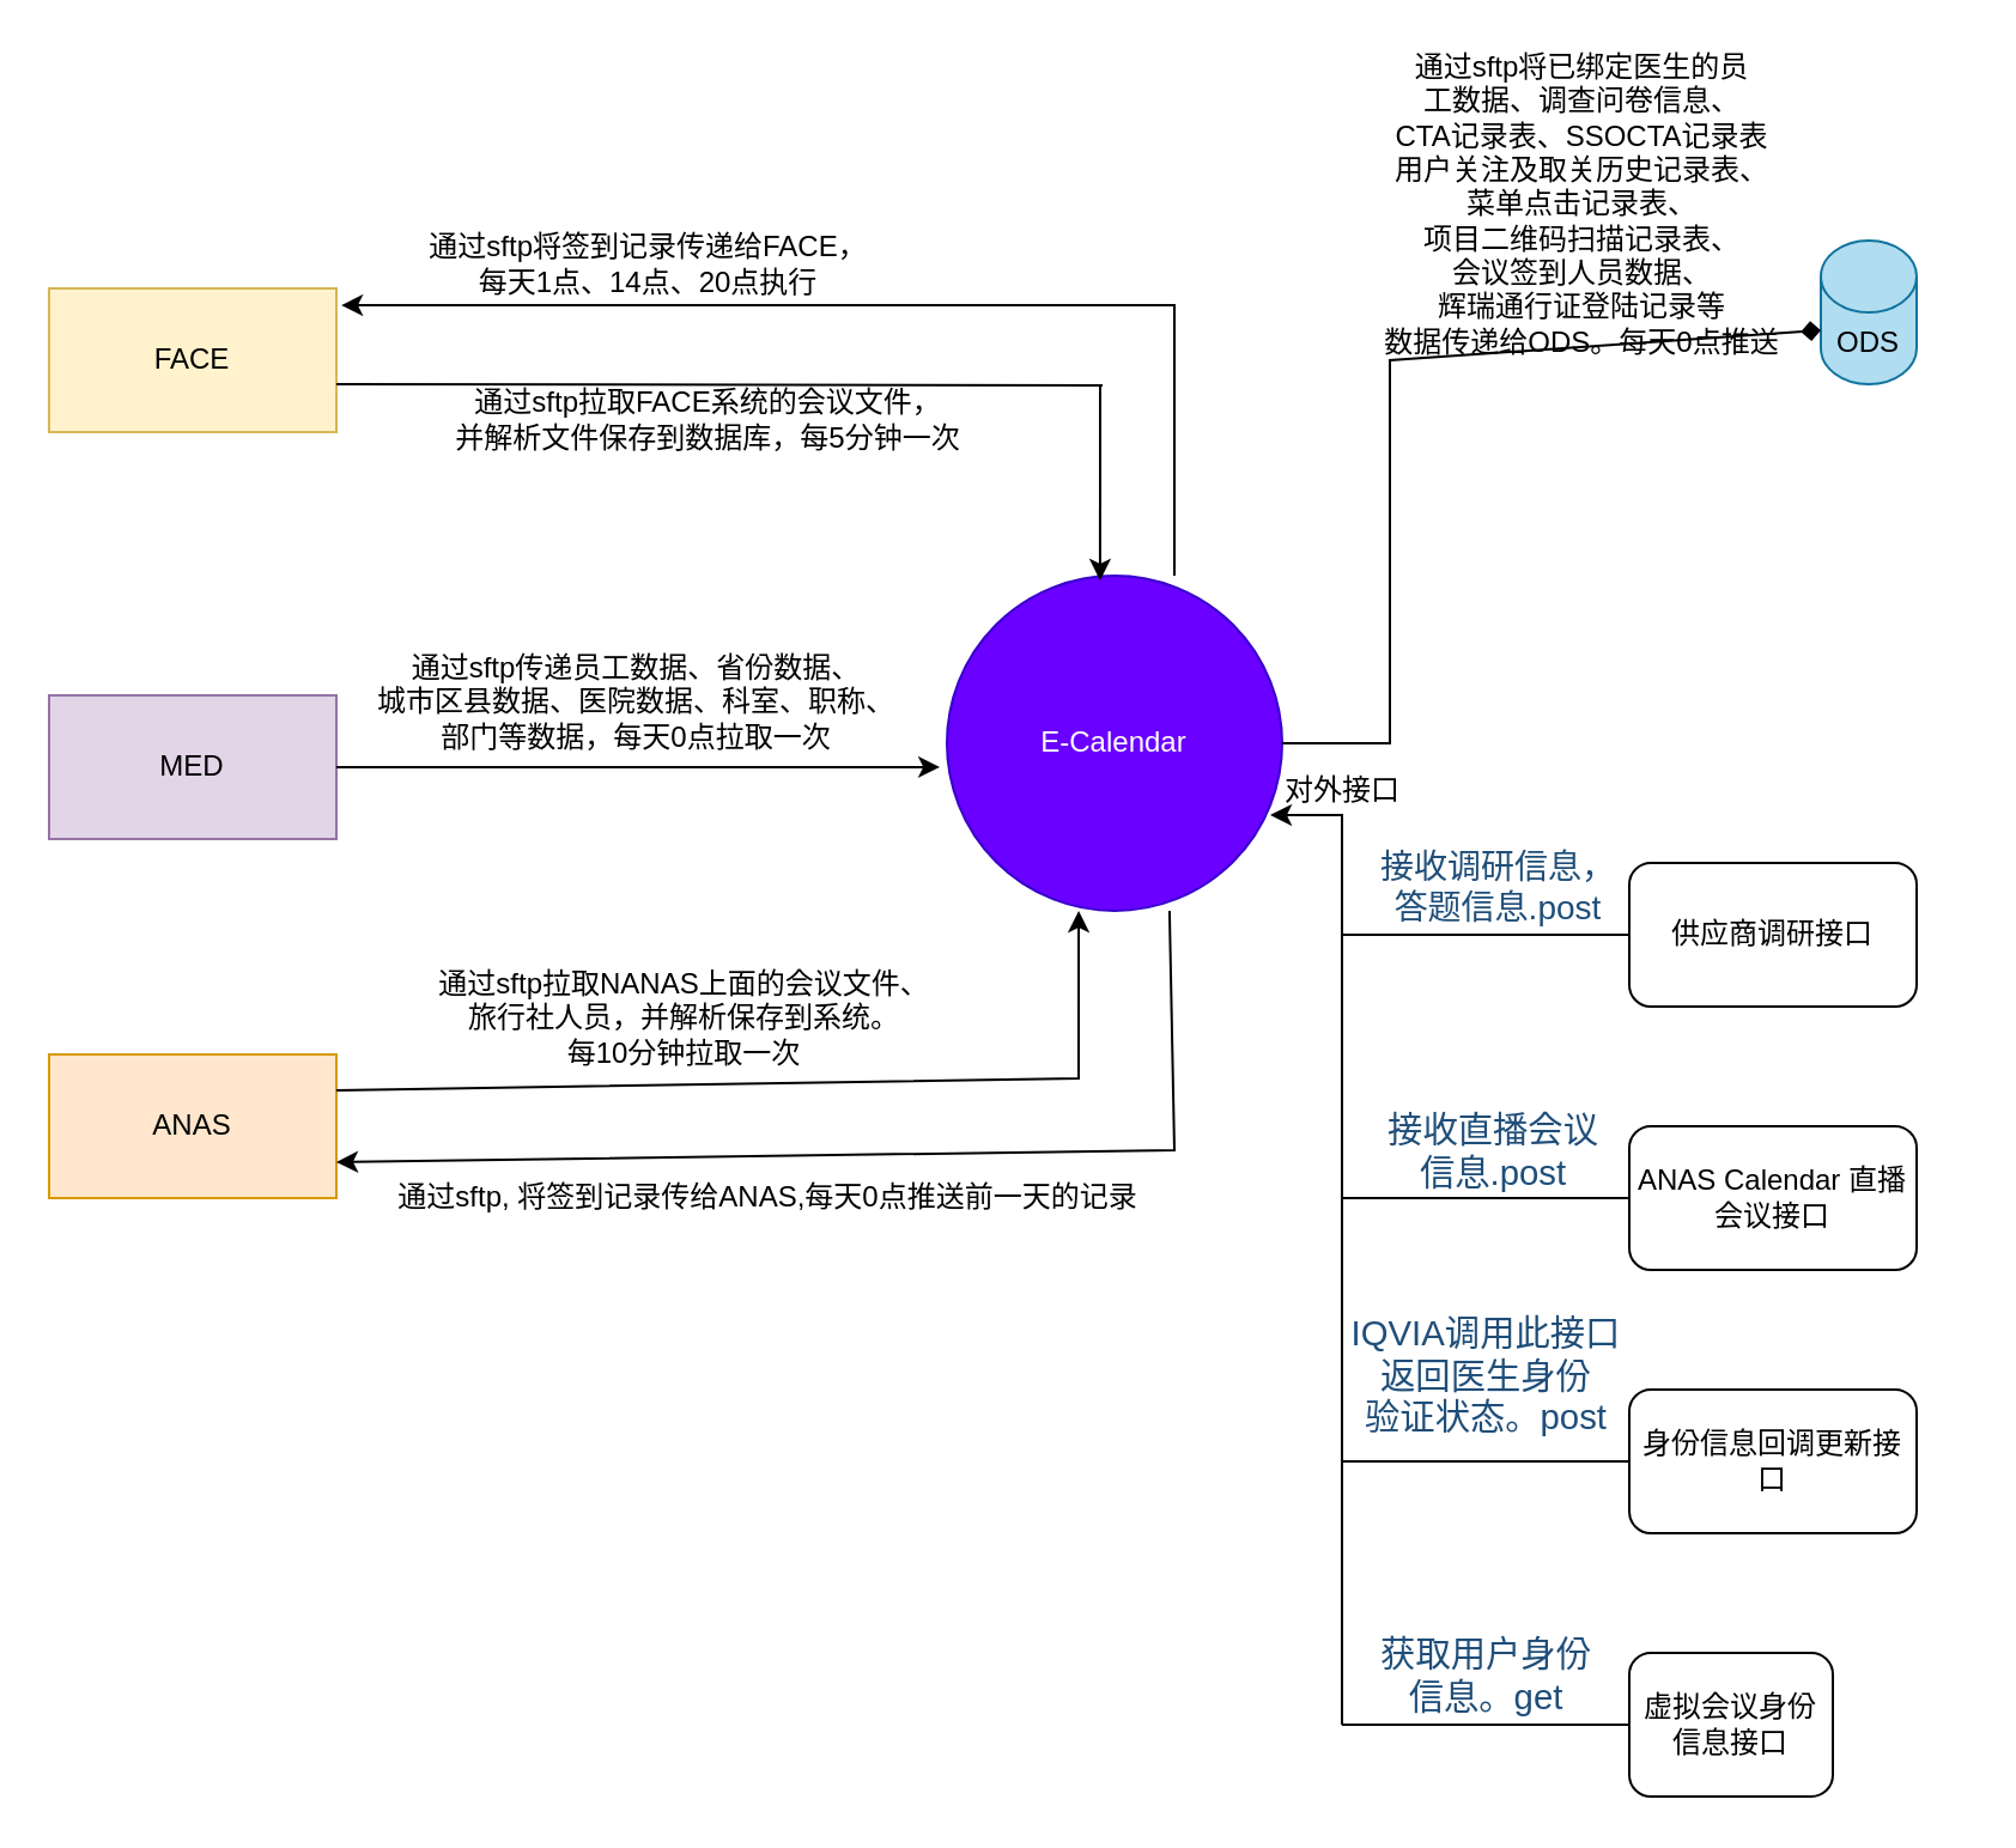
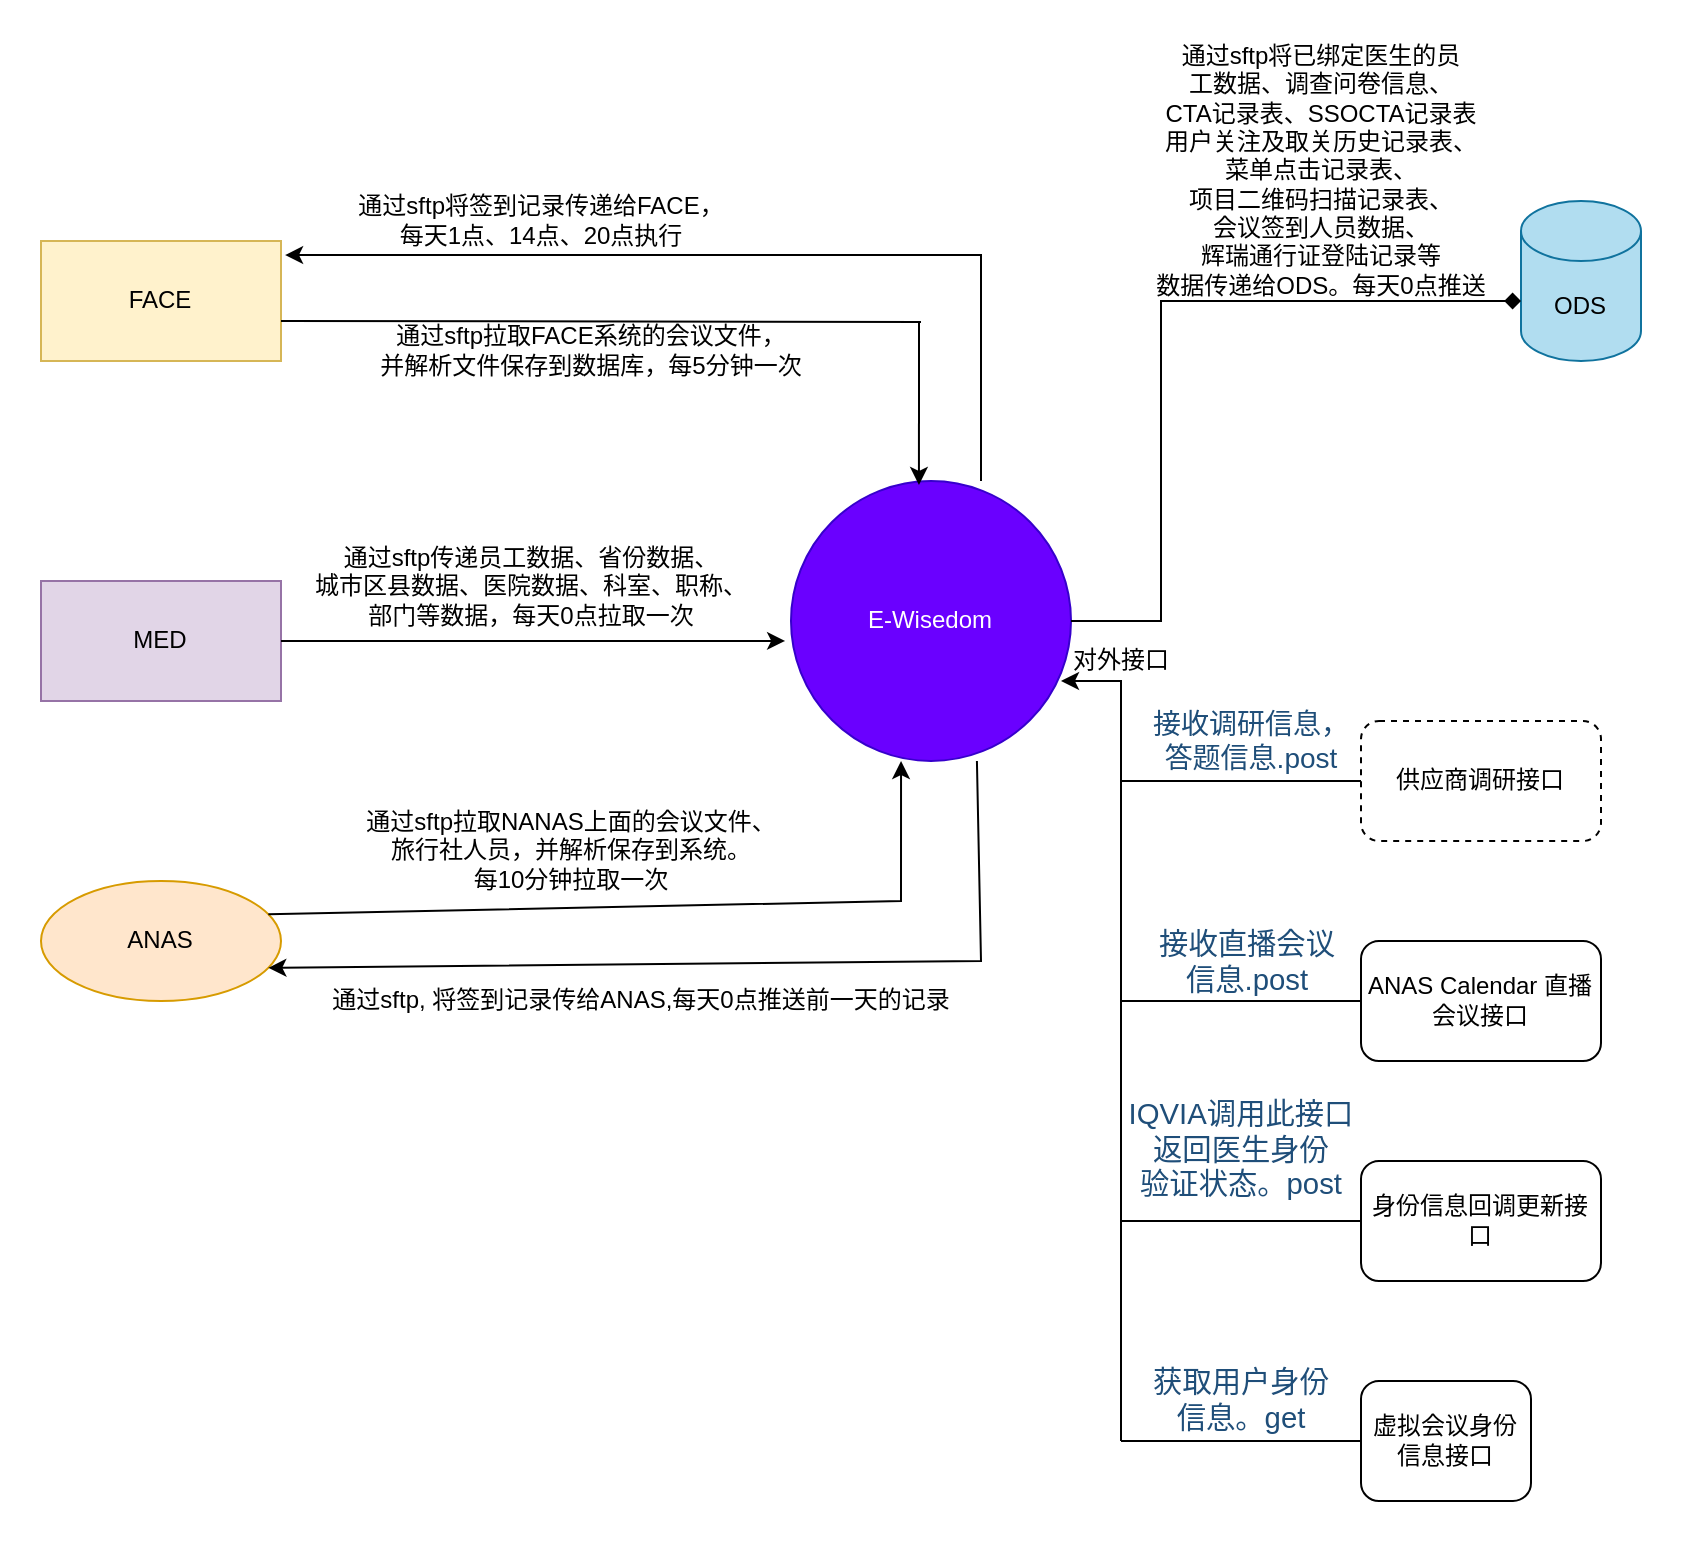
  <mxCell id="0" />
  <mxCell id="1" parent="0" />
- <mxCell id="2" value="E-Calendar" style="ellipse;whiteSpace=wrap;html=1;aspect=fixed;fillColor=#6a00ff;strokeColor=#3700CC;fontColor=#ffffff;" parent="1" vertex="1"><mxGeometry x="395" y="240" width="140" height="140" as="geometry" /></mxCell>
+ <mxCell id="2" value="E-Wisedom" style="ellipse;whiteSpace=wrap;html=1;aspect=fixed;fillColor=#6a00ff;strokeColor=#3700CC;fontColor=#ffffff;" parent="1" vertex="1"><mxGeometry x="395" y="240" width="140" height="140" as="geometry" /></mxCell>
  <mxCell id="3" value="MED" style="rounded=0;whiteSpace=wrap;html=1;fillColor=#e1d5e7;strokeColor=#9673a6;" parent="1" vertex="1"><mxGeometry x="20" y="290" width="120" height="60" as="geometry" /></mxCell>
  <mxCell id="4" value="" style="endArrow=classic;html=1;rounded=0;exitX=1;exitY=0.5;exitDx=0;exitDy=0;entryX=-0.021;entryY=0.571;entryDx=0;entryDy=0;entryPerimeter=0;" parent="1" source="3" target="2" edge="1"><mxGeometry width="50" height="50" relative="1" as="geometry"><mxPoint x="170" y="330" as="sourcePoint" /><mxPoint x="270" y="310" as="targetPoint" /></mxGeometry></mxCell>
  <mxCell id="5" value="通过sftp传递员工数据、省份数据、&lt;br&gt;城市区县数据、医院数据、科室、职称、&lt;br&gt;部门等数据，每天0点拉取一次&lt;br&gt;&lt;br&gt;" style="text;html=1;align=center;verticalAlign=middle;resizable=0;points=[];autosize=1;strokeColor=none;fillColor=none;" parent="1" vertex="1"><mxGeometry x="150" y="270" width="230" height="60" as="geometry" /></mxCell>
  <mxCell id="6" value="FACE" style="rounded=0;whiteSpace=wrap;html=1;fillColor=#fff2cc;strokeColor=#d6b656;" parent="1" vertex="1"><mxGeometry x="20" y="120" width="120" height="60" as="geometry" /></mxCell>
  <mxCell id="7" value="" style="endArrow=none;html=1;rounded=0;" parent="1" edge="1"><mxGeometry width="50" height="50" relative="1" as="geometry"><mxPoint x="140" y="160" as="sourcePoint" /><mxPoint x="460" y="160.5" as="targetPoint" /></mxGeometry></mxCell>
  <mxCell id="8" value="" style="endArrow=classic;html=1;rounded=0;entryX=0.457;entryY=0.014;entryDx=0;entryDy=0;entryPerimeter=0;" parent="1" target="2" edge="1"><mxGeometry width="50" height="50" relative="1" as="geometry"><mxPoint x="459" y="160" as="sourcePoint" /><mxPoint x="460" y="160" as="targetPoint" /><Array as="points" /></mxGeometry></mxCell>
  <mxCell id="9" value="通过sftp拉取FACE系统的会议文件，&lt;br&gt;并解析文件保存到数据库，每5分钟一次" style="text;html=1;align=center;verticalAlign=middle;resizable=0;points=[];autosize=1;strokeColor=none;fillColor=none;" parent="1" vertex="1"><mxGeometry x="180" y="160" width="230" height="30" as="geometry" /></mxCell>
- <mxCell id="10" value="ANAS" style="rounded=0;whiteSpace=wrap;html=1;fillColor=#ffe6cc;strokeColor=#d79b00;" parent="1" vertex="1"><mxGeometry x="20" y="440" width="120" height="60" as="geometry" /></mxCell>
+ <mxCell id="10" value="ANAS" style="ellipse;whiteSpace=wrap;html=1;fillColor=#ffe6cc;strokeColor=#d79b00;" parent="1" vertex="1"><mxGeometry x="20" y="440" width="120" height="60" as="geometry" /></mxCell>
  <mxCell id="11" value="" style="endArrow=classic;html=1;rounded=0;exitX=0.664;exitY=1;exitDx=0;exitDy=0;exitPerimeter=0;entryX=1;entryY=0.75;entryDx=0;entryDy=0;" parent="1" source="2" target="10" edge="1"><mxGeometry width="50" height="50" relative="1" as="geometry"><mxPoint x="490" y="390" as="sourcePoint" /><mxPoint x="160" y="490" as="targetPoint" /><Array as="points"><mxPoint x="490" y="480" /></Array></mxGeometry></mxCell>
  <mxCell id="12" value="" style="endArrow=classic;html=1;rounded=0;exitX=1;exitY=0.25;exitDx=0;exitDy=0;entryX=0.393;entryY=1;entryDx=0;entryDy=0;entryPerimeter=0;" parent="1" source="10" target="2" edge="1"><mxGeometry width="50" height="50" relative="1" as="geometry"><mxPoint x="160" y="480" as="sourcePoint" /><mxPoint x="450" y="390" as="targetPoint" /><Array as="points"><mxPoint x="450" y="450" /></Array></mxGeometry></mxCell>
  <mxCell id="13" value="" style="endArrow=classic;html=1;rounded=0;entryX=1.017;entryY=0.117;entryDx=0;entryDy=0;entryPerimeter=0;" parent="1" target="6" edge="1"><mxGeometry width="50" height="50" relative="1" as="geometry"><mxPoint x="490" y="240" as="sourcePoint" /><mxPoint x="340" y="80" as="targetPoint" /><Array as="points"><mxPoint x="490" y="127" /></Array></mxGeometry></mxCell>
  <mxCell id="14" value="通过sftp拉取NANAS上面的会议文件、&lt;br&gt;旅行社人员，并解析保存到系统。&lt;br&gt;每10分钟拉取一次" style="text;html=1;align=center;verticalAlign=middle;resizable=0;points=[];autosize=1;strokeColor=none;fillColor=none;" parent="1" vertex="1"><mxGeometry x="175" y="400" width="220" height="50" as="geometry" /></mxCell>
  <mxCell id="15" value="通过sftp将签到记录传递给FACE，&lt;br&gt;每天1点、14点、20点执行" style="text;html=1;align=center;verticalAlign=middle;resizable=0;points=[];autosize=1;strokeColor=none;fillColor=none;" parent="1" vertex="1"><mxGeometry x="170" y="95" width="200" height="30" as="geometry" /></mxCell>
  <mxCell id="16" value="通过sftp, 将签到记录传给ANAS,每天0点推送前一天的记录" style="text;html=1;align=center;verticalAlign=middle;resizable=0;points=[];autosize=1;strokeColor=none;fillColor=none;" parent="1" vertex="1"><mxGeometry x="160" y="490" width="320" height="20" as="geometry" /></mxCell>
- <mxCell id="17" value="ODS" style="shape=cylinder3;whiteSpace=wrap;html=1;boundedLbl=1;backgroundOutline=1;size=15;fillColor=#b1ddf0;strokeColor=#10739e;" parent="1" vertex="1"><mxGeometry x="760" y="100" width="40" height="60" as="geometry" /></mxCell>
+ <mxCell id="17" value="ODS" style="shape=cylinder3;whiteSpace=wrap;html=1;boundedLbl=1;backgroundOutline=1;size=15;fillColor=#b1ddf0;strokeColor=#10739e;" parent="1" vertex="1"><mxGeometry x="760" y="100" width="60" height="80" as="geometry" /></mxCell>
  <mxCell id="18" value="" style="endArrow=diamond;html=1;rounded=0;entryX=0;entryY=0.625;entryDx=0;entryDy=0;entryPerimeter=0;" parent="1" source="2" target="17" edge="1"><mxGeometry width="50" height="50" relative="1" as="geometry"><mxPoint x="370" y="280" as="sourcePoint" /><mxPoint x="720" y="150" as="targetPoint" /><Array as="points"><mxPoint x="580" y="310" /><mxPoint x="580" y="150" /></Array></mxGeometry></mxCell>
  <mxCell id="19" value="通过sftp将已绑定医生的员&lt;br&gt;工数据、调查问卷信息、&lt;br&gt;CTA记录表、SSOCTA记录表&lt;br&gt;用户关注及取关历史记录表、&lt;br&gt;菜单点击记录表、&lt;br&gt;项目二维码扫描记录表、&lt;br&gt;会议签到人员数据、&lt;br&gt;辉瑞通行证登陆记录等&lt;br&gt;数据传递给ODS。每天0点推送" style="text;html=1;align=center;verticalAlign=middle;resizable=0;points=[];autosize=1;strokeColor=none;fillColor=none;" parent="1" vertex="1"><mxGeometry x="570" y="20" width="180" height="130" as="geometry" /></mxCell>
- <mxCell id="20" value="供应商调研接口" style="rounded=1;whiteSpace=wrap;html=1;" parent="1" vertex="1"><mxGeometry x="680" y="360" width="120" height="60" as="geometry" /></mxCell>
+ <mxCell id="20" value="供应商调研接口" style="rounded=1;whiteSpace=wrap;html=1;dashed=1;" parent="1" vertex="1"><mxGeometry x="680" y="360" width="120" height="60" as="geometry" /></mxCell>
  <mxCell id="21" value="ANAS Calendar 直播会议接口" style="rounded=1;whiteSpace=wrap;html=1;" parent="1" vertex="1"><mxGeometry x="680" y="470" width="120" height="60" as="geometry" /></mxCell>
  <mxCell id="22" value="身份信息回调更新接口" style="rounded=1;whiteSpace=wrap;html=1;" parent="1" vertex="1"><mxGeometry x="680" y="580" width="120" height="60" as="geometry" /></mxCell>
  <mxCell id="23" value="虚拟会议身份信息接口" style="rounded=1;whiteSpace=wrap;html=1;" parent="1" vertex="1"><mxGeometry x="680" y="690" width="85" height="60" as="geometry" /></mxCell>
  <mxCell id="24" value="" style="endArrow=classic;html=1;rounded=0;" parent="1" edge="1"><mxGeometry width="50" height="50" relative="1" as="geometry"><mxPoint x="560" y="720" as="sourcePoint" /><mxPoint x="530" y="340" as="targetPoint" /><Array as="points"><mxPoint x="560" y="340" /></Array></mxGeometry></mxCell>
  <mxCell id="25" value="" style="endArrow=none;html=1;rounded=0;entryX=0;entryY=0.5;entryDx=0;entryDy=0;" parent="1" target="23" edge="1"><mxGeometry width="50" height="50" relative="1" as="geometry"><mxPoint x="560" y="720" as="sourcePoint" /><mxPoint x="420" y="470" as="targetPoint" /></mxGeometry></mxCell>
  <mxCell id="26" value="" style="endArrow=none;html=1;rounded=0;entryX=0;entryY=0.5;entryDx=0;entryDy=0;" parent="1" target="22" edge="1"><mxGeometry width="50" height="50" relative="1" as="geometry"><mxPoint x="560" y="610" as="sourcePoint" /><mxPoint x="420" y="470" as="targetPoint" /></mxGeometry></mxCell>
  <mxCell id="27" value="" style="endArrow=none;html=1;rounded=0;entryX=0;entryY=0.5;entryDx=0;entryDy=0;" parent="1" target="21" edge="1"><mxGeometry width="50" height="50" relative="1" as="geometry"><mxPoint x="560" y="500" as="sourcePoint" /><mxPoint x="420" y="470" as="targetPoint" /></mxGeometry></mxCell>
  <mxCell id="28" value="&lt;span class=&quot;fontstyle01&quot;&gt;&lt;span style=&quot;font-size: 11.0pt ; color: #1f4e79&quot;&gt;接收直播会议&lt;br&gt;信息.post&lt;/span&gt;&lt;/span&gt;" style="edgeLabel;html=1;align=center;verticalAlign=middle;resizable=0;points=[];" vertex="1" connectable="0" parent="27"><mxGeometry x="0.261" y="9" relative="1" as="geometry"><mxPoint x="-14" y="-11" as="offset" /></mxGeometry></mxCell>
  <mxCell id="29" value="" style="endArrow=none;html=1;rounded=0;entryX=0;entryY=0.5;entryDx=0;entryDy=0;" parent="1" target="20" edge="1"><mxGeometry width="50" height="50" relative="1" as="geometry"><mxPoint x="560" y="390" as="sourcePoint" /><mxPoint x="420" y="470" as="targetPoint" /></mxGeometry></mxCell>
  <mxCell id="30" value="&lt;span class=&quot;fontstyle01&quot;&gt;&lt;span lang=&quot;EN-US&quot; style=&quot;font-size: 11.0pt ; color: #1f4e79&quot;&gt;IQVIA&lt;/span&gt;&lt;/span&gt;&lt;span class=&quot;fontstyle01&quot;&gt;&lt;span style=&quot;font-size: 11.0pt ; color: #1f4e79&quot;&gt;调用此接口&lt;br&gt;返回医生身份&lt;br&gt;验证状态。post&lt;br&gt;&lt;/span&gt;&lt;/span&gt;" style="text;html=1;align=center;verticalAlign=middle;resizable=0;points=[];autosize=1;strokeColor=none;fillColor=none;" parent="1" vertex="1"><mxGeometry x="555" y="550" width="130" height="50" as="geometry" /></mxCell>
  <mxCell id="31" value="&lt;span style=&quot;font-size: 10.5pt ; color: #1f4e79&quot;&gt;接收调研信息，&lt;br&gt;答题信息.post&lt;/span&gt;" style="text;html=1;align=center;verticalAlign=middle;resizable=0;points=[];autosize=1;strokeColor=none;fillColor=none;" vertex="1" parent="1"><mxGeometry x="570" y="350" width="110" height="40" as="geometry" /></mxCell>
  <mxCell id="32" value="对外接口" style="text;html=1;align=center;verticalAlign=middle;resizable=0;points=[];autosize=1;strokeColor=none;fillColor=none;" vertex="1" parent="1"><mxGeometry x="530" y="320" width="60" height="20" as="geometry" /></mxCell>
  <mxCell id="33" value="&lt;span class=&quot;fontstyle01&quot;&gt;&lt;span style=&quot;font-size: 11.0pt ; color: #1f4e79&quot;&gt;获取用户身份&lt;br&gt;信息。get&lt;/span&gt;&lt;/span&gt;" style="text;html=1;align=center;verticalAlign=middle;resizable=0;points=[];autosize=1;strokeColor=none;fillColor=none;" vertex="1" parent="1"><mxGeometry x="570" y="680" width="100" height="40" as="geometry" /></mxCell>
